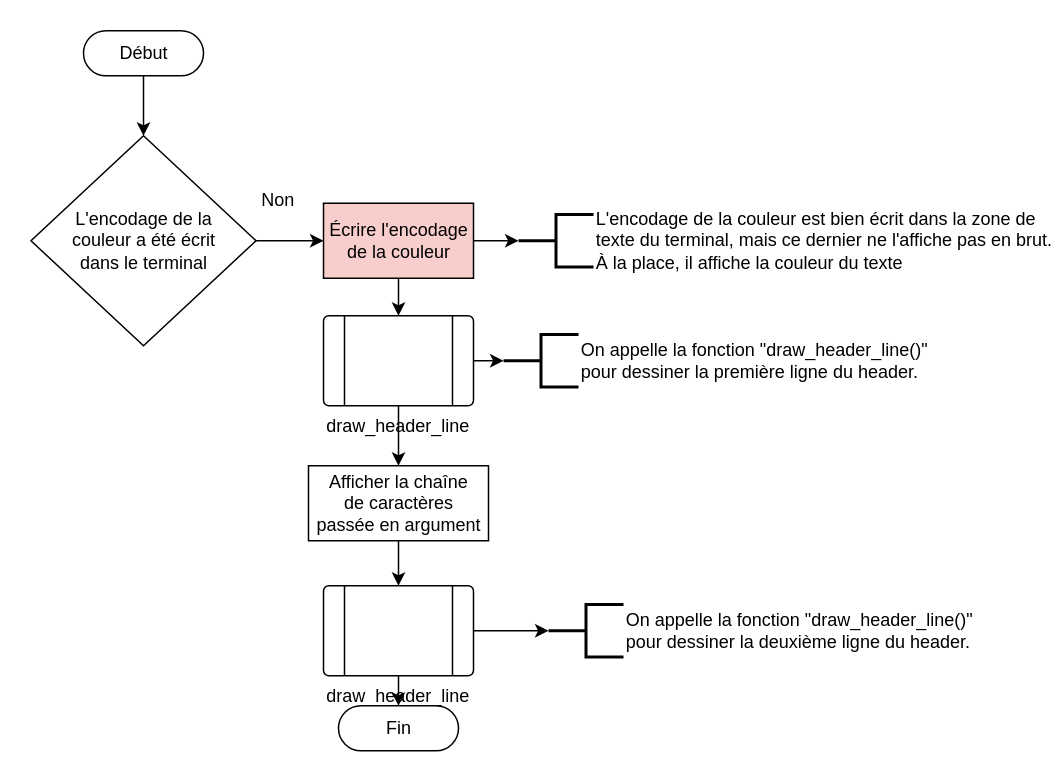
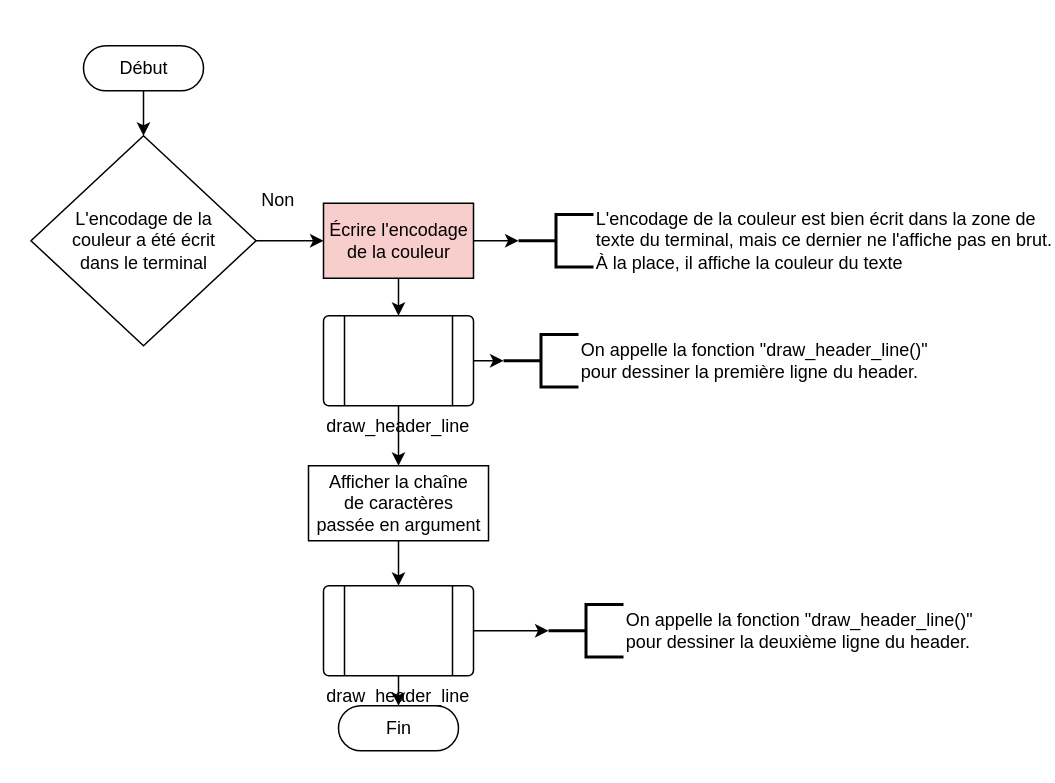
  <mxCell id="0" />
  <mxCell id="1" parent="0" />
  <mxCell id="2" style="edgeStyle=orthogonalEdgeStyle;rounded=0;orthogonalLoop=1;jettySize=auto;html=1;exitX=0.5;exitY=0.5;exitDx=0;exitDy=15;exitPerimeter=0;entryX=0.5;entryY=0;entryDx=0;entryDy=0;" parent="1" source="3" target="5" edge="1"><mxGeometry relative="1" as="geometry" /></mxCell>
- <mxCell id="3" value="Début" style="html=1;dashed=0;whitespace=wrap;shape=mxgraph.dfd.start" parent="1" vertex="1"><mxGeometry x="55" y="20" width="80" height="30" as="geometry" /></mxCell>
+ <mxCell id="3" value="Début" style="html=1;dashed=0;whitespace=wrap;shape=mxgraph.dfd.start" parent="1" vertex="1"><mxGeometry x="55" y="30" width="80" height="30" as="geometry" /></mxCell>
  <mxCell id="4" style="edgeStyle=orthogonalEdgeStyle;rounded=0;orthogonalLoop=1;jettySize=auto;html=1;exitX=1;exitY=0.5;exitDx=0;exitDy=0;entryX=0;entryY=0.5;entryDx=0;entryDy=0;" parent="1" source="5" target="8" edge="1"><mxGeometry relative="1" as="geometry" /></mxCell>
  <mxCell id="5" value="L'encodage de la&lt;br&gt;couleur a été écrit&lt;br&gt;dans le terminal" style="shape=rhombus;html=1;dashed=0;whitespace=wrap;perimeter=rhombusPerimeter;" parent="1" vertex="1"><mxGeometry x="20" y="90" width="150" height="140" as="geometry" /></mxCell>
  <mxCell id="6" style="edgeStyle=orthogonalEdgeStyle;rounded=0;orthogonalLoop=1;jettySize=auto;html=1;exitX=1;exitY=0.5;exitDx=0;exitDy=0;entryX=0;entryY=0.5;entryDx=0;entryDy=0;entryPerimeter=0;" parent="1" source="8" target="9" edge="1"><mxGeometry relative="1" as="geometry" /></mxCell>
  <mxCell id="7" style="edgeStyle=orthogonalEdgeStyle;rounded=0;orthogonalLoop=1;jettySize=auto;html=1;exitX=0.5;exitY=1;exitDx=0;exitDy=0;entryX=0.5;entryY=0;entryDx=0;entryDy=0;" parent="1" source="8" target="12" edge="1"><mxGeometry relative="1" as="geometry" /></mxCell>
  <mxCell id="8" value="Écrire l'encodage&lt;br&gt;de la couleur" style="html=1;dashed=0;whitespace=wrap;fillColor=#f8cecc;" parent="1" vertex="1"><mxGeometry x="215" y="135" width="100" height="50" as="geometry" /></mxCell>
  <mxCell id="9" value="L'encodage de la couleur est bien écrit dans la zone de &lt;br&gt;texte du terminal, mais ce dernier ne l'affiche pas en&amp;nbsp;brut.&lt;br&gt;À la place, il affiche la couleur du texte" style="strokeWidth=2;html=1;shape=mxgraph.flowchart.annotation_2;align=left;labelPosition=right;pointerEvents=1;" parent="1" vertex="1"><mxGeometry x="345" y="142.5" width="50" height="35" as="geometry" /></mxCell>
  <mxCell id="10" style="edgeStyle=orthogonalEdgeStyle;rounded=0;orthogonalLoop=1;jettySize=auto;html=1;exitX=0.5;exitY=1;exitDx=0;exitDy=0;entryX=0.5;entryY=0;entryDx=0;entryDy=0;" parent="1" source="12" target="14" edge="1"><mxGeometry relative="1" as="geometry" /></mxCell>
  <mxCell id="11" style="edgeStyle=orthogonalEdgeStyle;rounded=0;orthogonalLoop=1;jettySize=auto;html=1;exitX=1;exitY=0.5;exitDx=0;exitDy=0;entryX=0;entryY=0.5;entryDx=0;entryDy=0;entryPerimeter=0;" parent="1" source="12" target="18" edge="1"><mxGeometry relative="1" as="geometry" /></mxCell>
  <mxCell id="12" value="draw_header_line" style="verticalLabelPosition=bottom;verticalAlign=top;html=1;shape=process;whiteSpace=wrap;rounded=1;size=0.14;arcSize=6;" parent="1" vertex="1"><mxGeometry x="215" y="210" width="100" height="60" as="geometry" /></mxCell>
  <mxCell id="13" style="edgeStyle=orthogonalEdgeStyle;rounded=0;orthogonalLoop=1;jettySize=auto;html=1;exitX=0.5;exitY=1;exitDx=0;exitDy=0;entryX=0.5;entryY=0;entryDx=0;entryDy=0;" parent="1" source="14" target="17" edge="1"><mxGeometry relative="1" as="geometry" /></mxCell>
  <mxCell id="14" value="Afficher la chaîne&lt;br&gt;de caractères&lt;br&gt;passée en argument" style="html=1;dashed=0;whitespace=wrap;" parent="1" vertex="1"><mxGeometry x="205" y="310" width="120" height="50" as="geometry" /></mxCell>
  <mxCell id="15" style="edgeStyle=orthogonalEdgeStyle;rounded=0;orthogonalLoop=1;jettySize=auto;html=1;exitX=0.5;exitY=1;exitDx=0;exitDy=0;entryX=0.5;entryY=0.5;entryDx=0;entryDy=-15;entryPerimeter=0;" parent="1" source="17" target="19" edge="1"><mxGeometry relative="1" as="geometry" /></mxCell>
  <mxCell id="16" style="edgeStyle=orthogonalEdgeStyle;rounded=0;orthogonalLoop=1;jettySize=auto;html=1;exitX=1;exitY=0.5;exitDx=0;exitDy=0;entryX=0;entryY=0.5;entryDx=0;entryDy=0;entryPerimeter=0;" edge="1" parent="1" source="17" target="20"><mxGeometry relative="1" as="geometry" /></mxCell>
  <mxCell id="17" value="draw_header_line" style="verticalLabelPosition=bottom;verticalAlign=top;html=1;shape=process;whiteSpace=wrap;rounded=1;size=0.14;arcSize=6;" parent="1" vertex="1"><mxGeometry x="215" y="390" width="100" height="60" as="geometry" /></mxCell>
  <mxCell id="18" value="On appelle la fonction &quot;draw_header_line()&quot; &lt;br&gt;pour dessiner la première ligne du header." style="strokeWidth=2;html=1;shape=mxgraph.flowchart.annotation_2;align=left;labelPosition=right;pointerEvents=1;" parent="1" vertex="1"><mxGeometry x="335" y="222.5" width="50" height="35" as="geometry" /></mxCell>
  <mxCell id="19" value="Fin" style="html=1;dashed=0;whitespace=wrap;shape=mxgraph.dfd.start" parent="1" vertex="1"><mxGeometry x="225" y="470" width="80" height="30" as="geometry" /></mxCell>
  <mxCell id="20" value="On appelle la fonction &quot;draw_header_line()&quot; &lt;br&gt;pour dessiner la deuxième ligne du header." style="strokeWidth=2;html=1;shape=mxgraph.flowchart.annotation_2;align=left;labelPosition=right;pointerEvents=1;" vertex="1" parent="1"><mxGeometry x="365" y="402.5" width="50" height="35" as="geometry" /></mxCell>
  <mxCell id="21" value="Non" style="text;html=1;strokeColor=none;fillColor=none;align=center;verticalAlign=middle;whiteSpace=wrap;rounded=0;" vertex="1" parent="1"><mxGeometry x="165" y="122.5" width="40" height="20" as="geometry" /></mxCell>
